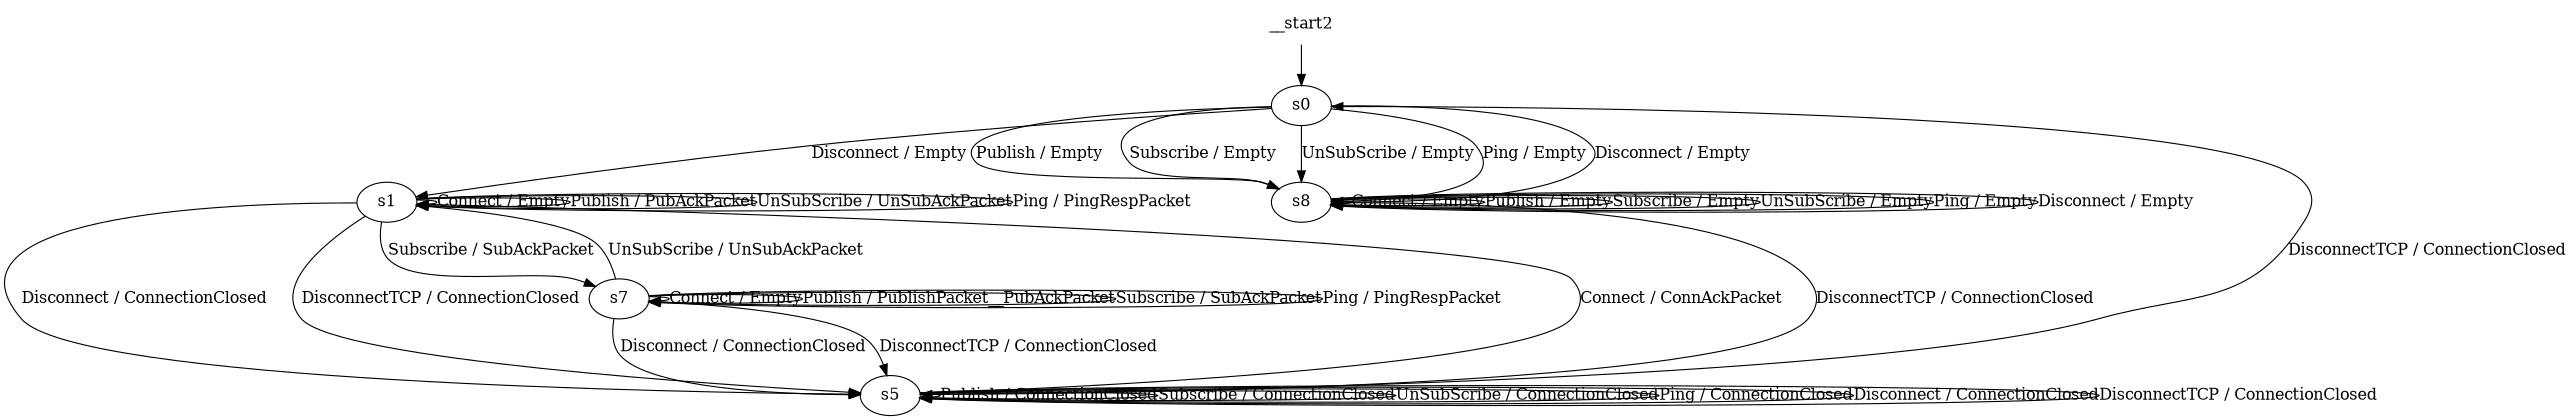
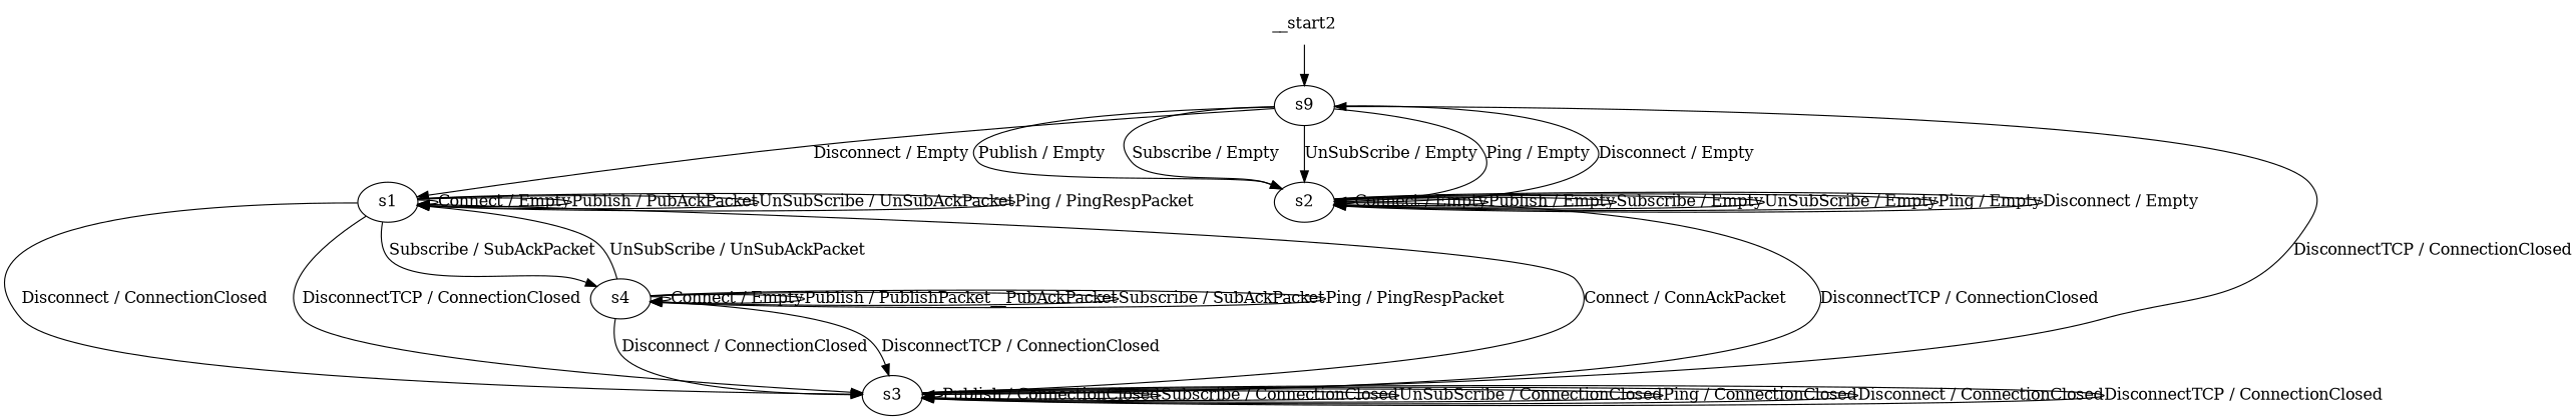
  digraph {
-   n1 [label=s0]
+   n1 [label=s9]
    n2 [label=s1]
-   n3 [label=s8]
-   n4 [label=s5]
-   n5 [label=s7]
+   n3 [label=s2]
+   n4 [label=s3]
+   n5 [label=s4]
    n6 [label=__start2 shape=none]
    n1 -> n2 [label="Disconnect / Empty"]
    n1 -> n3 [label="Publish / Empty"]
    n1 -> n3 [label="Subscribe / Empty"]
    n1 -> n3 [label="UnSubScribe / Empty"]
    n1 -> n3 [label="Ping / Empty"]
    n1 -> n3 [label="Disconnect / Empty"]
    n2 -> n2 [label="Connect / Empty"]
    n2 -> n2 [label="Publish / PubAckPacket"]
    n2 -> n2 [label="UnSubScribe / UnSubAckPacket"]
    n2 -> n2 [label="Ping / PingRespPacket"]
    n2 -> n4 [label="Disconnect / ConnectionClosed"]
    n2 -> n4 [label="DisconnectTCP / ConnectionClosed"]
    n2 -> n5 [label="Subscribe / SubAckPacket"]
    n3 -> n3 [label="Connect / Empty"]
    n3 -> n3 [label="Publish / Empty"]
    n3 -> n3 [label="Subscribe / Empty"]
    n3 -> n3 [label="UnSubScribe / Empty"]
    n3 -> n3 [label="Ping / Empty"]
    n3 -> n3 [label="Disconnect / Empty"]
    n3 -> n4 [label="DisconnectTCP / ConnectionClosed"]
    n4 -> n1 [label="DisconnectTCP / ConnectionClosed"]
    n4 -> n2 [label="Connect / ConnAckPacket"]
    n4 -> n4 [label="Publish / ConnectionClosed"]
    n4 -> n4 [label="Subscribe / ConnectionClosed"]
    n4 -> n4 [label="UnSubScribe / ConnectionClosed"]
    n4 -> n4 [label="Ping / ConnectionClosed"]
    n4 -> n4 [label="Disconnect / ConnectionClosed"]
    n4 -> n4 [label="DisconnectTCP / ConnectionClosed"]
    n5 -> n2 [label="UnSubScribe / UnSubAckPacket"]
    n5 -> n4 [label="Disconnect / ConnectionClosed"]
    n5 -> n4 [label="DisconnectTCP / ConnectionClosed"]
    n5 -> n5 [label="Connect / Empty"]
    n5 -> n5 [label="Publish / PublishPacket__PubAckPacket"]
    n5 -> n5 [label="Subscribe / SubAckPacket"]
    n5 -> n5 [label="Ping / PingRespPacket"]
    n6 -> n1
  }
